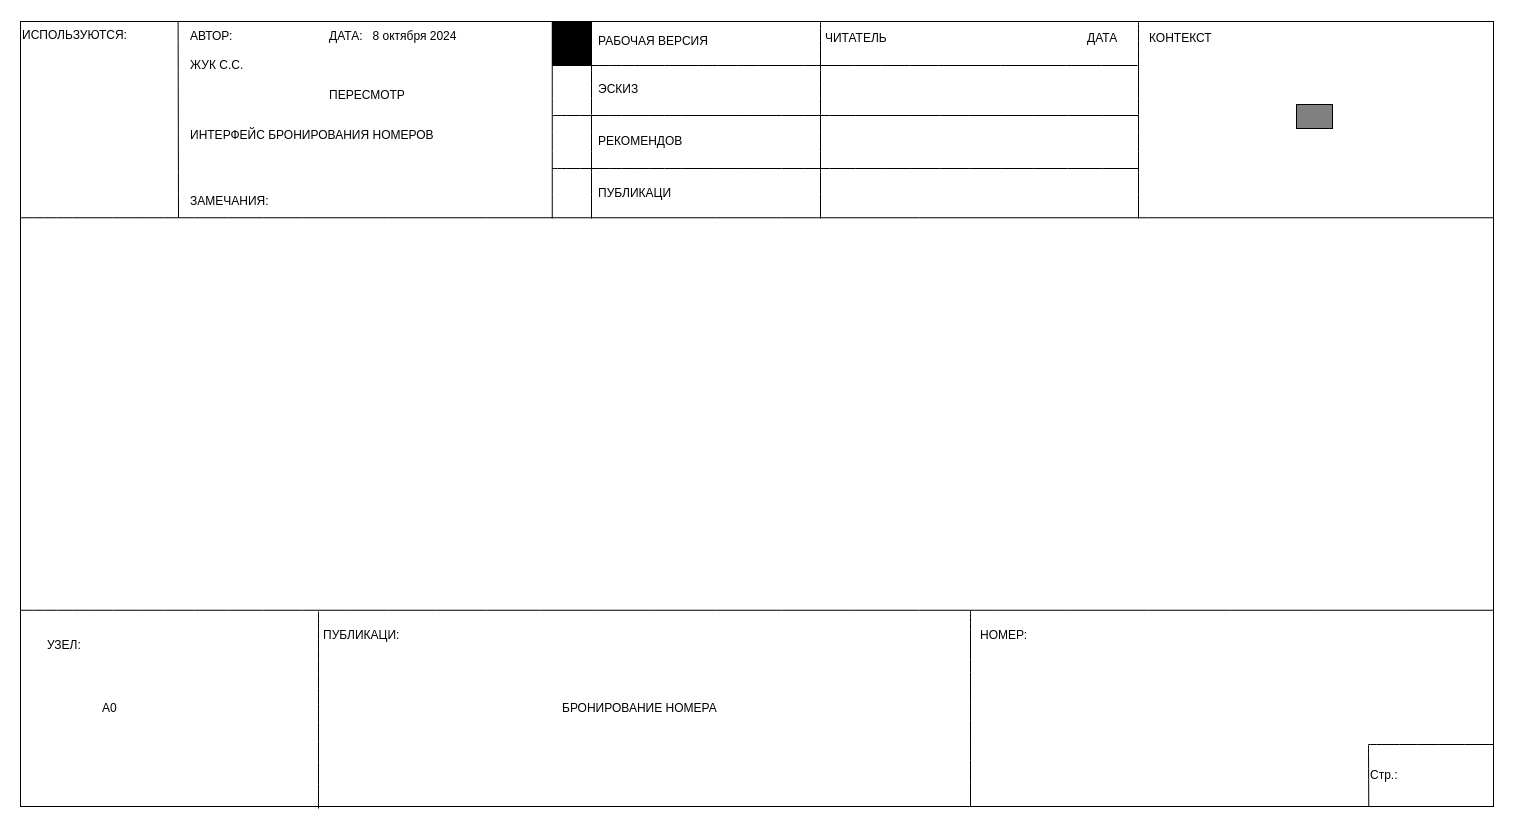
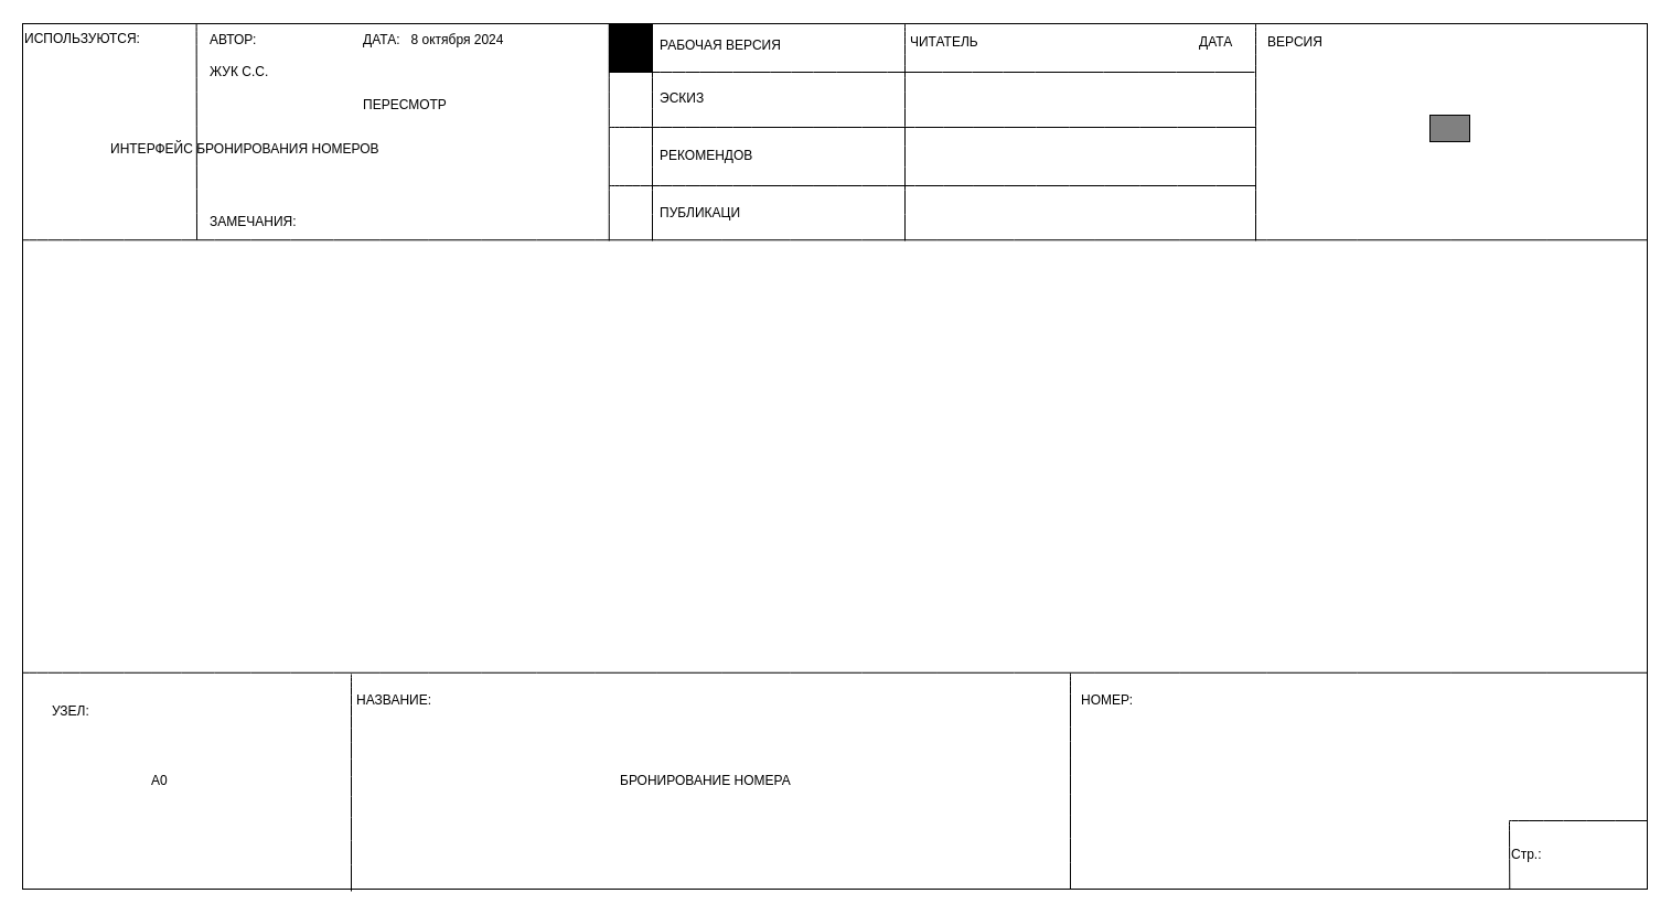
  <mxCell id="0" />
  <mxCell id="1" parent="0" />
  <mxCell id="2" value="" style="rounded=0;whiteSpace=wrap;html=1;" parent="1" vertex="1"><mxGeometry x="20" y="21" width="1473" height="785" as="geometry" /></mxCell>
  <mxCell id="3" value="ИСПОЛЬЗУЮТСЯ:" style="text;html=1;align=left;verticalAlign=middle;whiteSpace=wrap;rounded=0;fontSize=12;" parent="1" vertex="1"><mxGeometry x="20" y="20" width="60" height="30" as="geometry" /></mxCell>
  <mxCell id="4" value="" style="endArrow=none;html=1;rounded=0;fontSize=12;startSize=8;endSize=8;curved=1;exitX=0;exitY=0.75;exitDx=0;exitDy=0;entryX=1;entryY=0.75;entryDx=0;entryDy=0;" parent="1" source="2" target="2" edge="1"><mxGeometry width="50" height="50" relative="1" as="geometry"><mxPoint x="-410" y="553.1" as="sourcePoint" /><mxPoint x="-360" y="503.1" as="targetPoint" /></mxGeometry></mxCell>
  <mxCell id="5" value="" style="endArrow=none;html=1;rounded=0;fontSize=12;startSize=8;endSize=8;curved=1;entryX=1;entryY=0.25;entryDx=0;entryDy=0;exitX=0;exitY=0.25;exitDx=0;exitDy=0;" parent="1" source="2" target="2" edge="1"><mxGeometry width="50" height="50" relative="1" as="geometry"><mxPoint x="47" y="442" as="sourcePoint" /><mxPoint x="97" y="392" as="targetPoint" /></mxGeometry></mxCell>
  <mxCell id="6" value="" style="endArrow=none;html=1;rounded=0;fontSize=12;startSize=8;endSize=8;curved=1;" parent="1" edge="1"><mxGeometry width="50" height="50" relative="1" as="geometry"><mxPoint x="551.75" y="21" as="sourcePoint" /><mxPoint x="551.75" y="218" as="targetPoint" /></mxGeometry></mxCell>
  <mxCell id="7" value="УЗЕЛ:" style="text;html=1;align=left;verticalAlign=middle;whiteSpace=wrap;rounded=0;fontSize=12;" parent="1" vertex="1"><mxGeometry x="45" y="630" width="60" height="30" as="geometry" /></mxCell>
- <mxCell id="8" value="A0" style="text;html=1;align=left;verticalAlign=middle;whiteSpace=wrap;rounded=0;fontSize=12;" parent="1" vertex="1"><mxGeometry x="100" y="693" width="60" height="30" as="geometry" /></mxCell>
+ <mxCell id="8" value="A0" style="text;html=1;align=left;verticalAlign=middle;whiteSpace=wrap;rounded=0;fontSize=12;" parent="1" vertex="1"><mxGeometry x="135" y="693" width="60" height="30" as="geometry" /></mxCell>
  <mxCell id="9" value="" style="endArrow=none;html=1;rounded=0;fontSize=12;startSize=8;endSize=8;curved=1;exitX=0.107;exitY=0;exitDx=0;exitDy=0;exitPerimeter=0;" parent="1" source="2" edge="1"><mxGeometry width="50" height="50" relative="1" as="geometry"><mxPoint x="188" y="25" as="sourcePoint" /><mxPoint x="178" y="217" as="targetPoint" /></mxGeometry></mxCell>
  <mxCell id="10" value="АВТОР:" style="text;html=1;align=left;verticalAlign=middle;whiteSpace=wrap;rounded=0;fontSize=12;" parent="1" vertex="1"><mxGeometry x="188" y="21" width="60" height="30" as="geometry" /></mxCell>
  <mxCell id="11" value="ЗАМЕЧАНИЯ:&amp;nbsp;" style="text;html=1;align=left;verticalAlign=middle;whiteSpace=wrap;rounded=0;fontSize=12;" parent="1" vertex="1"><mxGeometry x="188" y="186" width="60" height="30" as="geometry" /></mxCell>
  <mxCell id="12" value="ПЕРЕСМОТР" style="text;html=1;align=left;verticalAlign=middle;whiteSpace=wrap;rounded=0;fontSize=12;" parent="1" vertex="1"><mxGeometry x="327" y="80" width="60" height="30" as="geometry" /></mxCell>
  <mxCell id="13" value="ДАТА:&amp;nbsp; &amp;nbsp;8 октября 2024" style="text;html=1;align=left;verticalAlign=middle;whiteSpace=wrap;rounded=0;fontSize=12;" parent="1" vertex="1"><mxGeometry x="327" y="21" width="185" height="30" as="geometry" /></mxCell>
  <mxCell id="14" value="РАБОЧАЯ ВЕРСИЯ" style="text;html=1;align=left;verticalAlign=middle;whiteSpace=wrap;rounded=0;fontSize=12;" parent="1" vertex="1"><mxGeometry x="596" y="26" width="159" height="30" as="geometry" /></mxCell>
  <mxCell id="15" value="ЭСКИЗ" style="text;html=1;align=left;verticalAlign=middle;whiteSpace=wrap;rounded=0;fontSize=12;" parent="1" vertex="1"><mxGeometry x="596" y="74" width="159" height="30" as="geometry" /></mxCell>
  <mxCell id="16" value="РЕКОМЕНДОВ" style="text;html=1;align=left;verticalAlign=middle;whiteSpace=wrap;rounded=0;fontSize=12;" parent="1" vertex="1"><mxGeometry x="596" y="126" width="159" height="30" as="geometry" /></mxCell>
  <mxCell id="17" value="ПУБЛИКАЦИ" style="text;html=1;align=left;verticalAlign=middle;whiteSpace=wrap;rounded=0;fontSize=12;" parent="1" vertex="1"><mxGeometry x="596" y="178" width="159" height="30" as="geometry" /></mxCell>
  <mxCell id="18" value="ЧИТАТЕЛЬ" style="text;html=1;align=left;verticalAlign=middle;whiteSpace=wrap;rounded=0;fontSize=12;" parent="1" vertex="1"><mxGeometry x="823" y="23" width="100" height="30" as="geometry" /></mxCell>
  <mxCell id="19" value="ДАТА" style="text;html=1;align=left;verticalAlign=middle;whiteSpace=wrap;rounded=0;fontSize=12;" parent="1" vertex="1"><mxGeometry x="1085" y="23" width="53" height="30" as="geometry" /></mxCell>
- <mxCell id="20" value="КОНТЕКСТ" style="text;html=1;align=left;verticalAlign=middle;whiteSpace=wrap;rounded=0;fontSize=12;" parent="1" vertex="1"><mxGeometry x="1147" y="23" width="93" height="30" as="geometry" /></mxCell>
- <mxCell id="21" value="ПУБЛИКАЦИ:&amp;nbsp;" style="text;html=1;align=left;verticalAlign=middle;whiteSpace=wrap;rounded=0;fontSize=12;" parent="1" vertex="1"><mxGeometry x="321" y="620" width="120" height="30" as="geometry" /></mxCell>
+ <mxCell id="20" value="ВЕРСИЯ" style="text;html=1;align=left;verticalAlign=middle;whiteSpace=wrap;rounded=0;fontSize=12;" parent="1" vertex="1"><mxGeometry x="1147" y="23" width="93" height="30" as="geometry" /></mxCell>
+ <mxCell id="21" value="НАЗВАНИЕ:&amp;nbsp;" style="text;html=1;align=left;verticalAlign=middle;whiteSpace=wrap;rounded=0;fontSize=12;" parent="1" vertex="1"><mxGeometry x="321" y="620" width="120" height="30" as="geometry" /></mxCell>
  <mxCell id="22" value="НОМЕР:" style="text;html=1;align=left;verticalAlign=middle;whiteSpace=wrap;rounded=0;fontSize=12;" parent="1" vertex="1"><mxGeometry x="978" y="620" width="85" height="30" as="geometry" /></mxCell>
  <mxCell id="23" value="ЖУК С.С." style="text;html=1;align=left;verticalAlign=middle;whiteSpace=wrap;rounded=0;fontSize=12;" parent="1" vertex="1"><mxGeometry x="188" y="50" width="179" height="30" as="geometry" /></mxCell>
  <mxCell id="24" value="" style="endArrow=none;html=1;rounded=0;fontSize=12;startSize=8;endSize=8;curved=1;" parent="1" edge="1"><mxGeometry width="50" height="50" relative="1" as="geometry"><mxPoint x="591" y="21" as="sourcePoint" /><mxPoint x="591" y="218" as="targetPoint" /></mxGeometry></mxCell>
  <mxCell id="25" value="" style="endArrow=none;html=1;rounded=0;fontSize=12;startSize=8;endSize=8;curved=1;" parent="1" edge="1"><mxGeometry width="50" height="50" relative="1" as="geometry"><mxPoint x="552" y="65" as="sourcePoint" /><mxPoint x="1137" y="65" as="targetPoint" /></mxGeometry></mxCell>
  <mxCell id="26" value="" style="endArrow=none;html=1;rounded=0;fontSize=12;startSize=8;endSize=8;curved=1;" parent="1" edge="1"><mxGeometry width="50" height="50" relative="1" as="geometry"><mxPoint x="820" y="21" as="sourcePoint" /><mxPoint x="820" y="218" as="targetPoint" /></mxGeometry></mxCell>
  <mxCell id="27" value="" style="endArrow=none;html=1;rounded=0;fontSize=12;startSize=8;endSize=8;curved=1;" parent="1" edge="1"><mxGeometry width="50" height="50" relative="1" as="geometry"><mxPoint x="1138" y="21" as="sourcePoint" /><mxPoint x="1138" y="218" as="targetPoint" /></mxGeometry></mxCell>
  <mxCell id="28" value="" style="endArrow=none;html=1;rounded=0;fontSize=12;startSize=8;endSize=8;curved=1;" parent="1" edge="1"><mxGeometry width="50" height="50" relative="1" as="geometry"><mxPoint x="552" y="115" as="sourcePoint" /><mxPoint x="1138" y="115" as="targetPoint" /></mxGeometry></mxCell>
  <mxCell id="29" value="" style="endArrow=none;html=1;rounded=0;fontSize=12;startSize=8;endSize=8;curved=1;" parent="1" edge="1"><mxGeometry width="50" height="50" relative="1" as="geometry"><mxPoint x="552" y="168" as="sourcePoint" /><mxPoint x="1138" y="168" as="targetPoint" /></mxGeometry></mxCell>
  <mxCell id="30" value="" style="rounded=0;whiteSpace=wrap;html=1;labelBackgroundColor=#000000;fillColor=#000000;" parent="1" vertex="1"><mxGeometry x="552" y="21" width="39" height="44" as="geometry" /></mxCell>
  <mxCell id="31" value="" style="endArrow=none;html=1;rounded=0;fontSize=12;startSize=8;endSize=8;curved=1;" parent="1" edge="1"><mxGeometry width="50" height="50" relative="1" as="geometry"><mxPoint x="318" y="611" as="sourcePoint" /><mxPoint x="318" y="808" as="targetPoint" /></mxGeometry></mxCell>
  <mxCell id="32" value="" style="endArrow=none;html=1;rounded=0;fontSize=12;startSize=8;endSize=8;curved=1;" parent="1" edge="1"><mxGeometry width="50" height="50" relative="1" as="geometry"><mxPoint x="970" y="610" as="sourcePoint" /><mxPoint x="970" y="806" as="targetPoint" /></mxGeometry></mxCell>
  <mxCell id="33" value="" style="endArrow=none;html=1;rounded=0;fontSize=12;startSize=8;endSize=8;curved=1;" parent="1" edge="1"><mxGeometry width="50" height="50" relative="1" as="geometry"><mxPoint x="1368" y="744" as="sourcePoint" /><mxPoint x="1493" y="744" as="targetPoint" /></mxGeometry></mxCell>
  <mxCell id="34" value="" style="endArrow=none;html=1;rounded=0;fontSize=12;startSize=8;endSize=8;curved=1;entryX=0.916;entryY=0.998;entryDx=0;entryDy=0;entryPerimeter=0;" parent="1" edge="1"><mxGeometry width="50" height="50" relative="1" as="geometry"><mxPoint x="1368" y="744" as="sourcePoint" /><mxPoint x="1368.268" y="806" as="targetPoint" /></mxGeometry></mxCell>
  <mxCell id="35" value="Стр.:" style="text;html=1;align=left;verticalAlign=middle;whiteSpace=wrap;rounded=0;fontSize=12;" parent="1" vertex="1"><mxGeometry x="1368" y="760" width="85" height="30" as="geometry" /></mxCell>
  <mxCell id="36" value="" style="rounded=0;whiteSpace=wrap;html=1;fillColor=#808080;" parent="1" vertex="1"><mxGeometry x="1296" y="104" width="36" height="24" as="geometry" /></mxCell>
  <mxCell id="37" value="БРОНИРОВАНИЕ НОМЕРА" style="text;html=1;align=left;verticalAlign=middle;whiteSpace=wrap;rounded=0;fontSize=12;" parent="1" vertex="1"><mxGeometry x="560" y="693" width="170" height="30" as="geometry" /></mxCell>
- <mxCell id="38" value="ИНТЕРФЕЙС БРОНИРОВАНИЯ НОМЕРОВ" style="text;html=1;align=left;verticalAlign=middle;whiteSpace=wrap;rounded=0;fontSize=12;" parent="1" vertex="1"><mxGeometry x="188" y="120" width="262" height="30" as="geometry" /></mxCell>
+ <mxCell id="38" value="ИНТЕРФЕЙС БРОНИРОВАНИЯ НОМЕРОВ" style="text;html=1;align=left;verticalAlign=middle;whiteSpace=wrap;rounded=0;fontSize=12;" parent="1" vertex="1"><mxGeometry x="98" y="120" width="262" height="30" as="geometry" /></mxCell>
